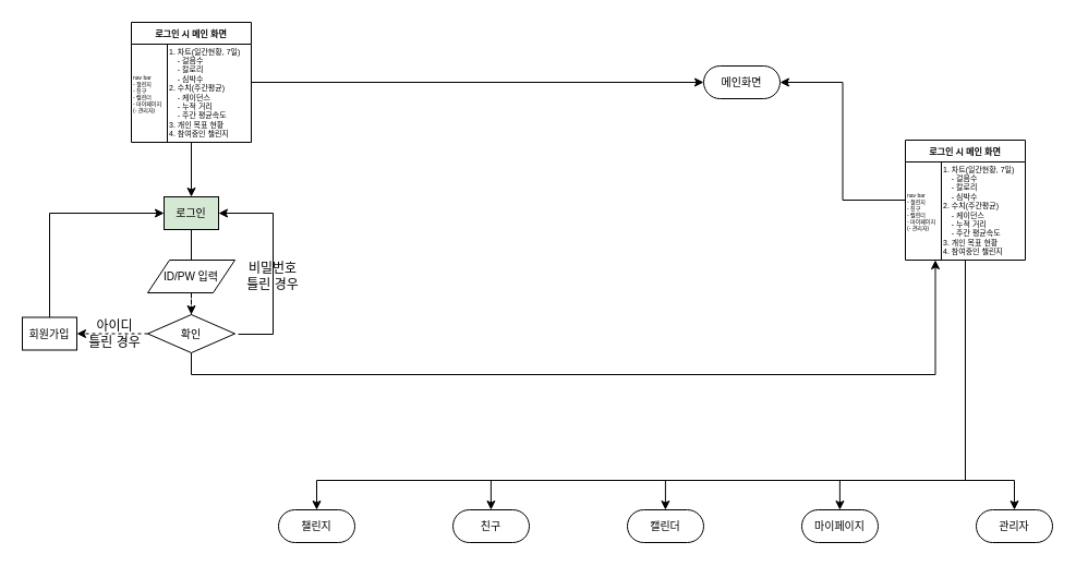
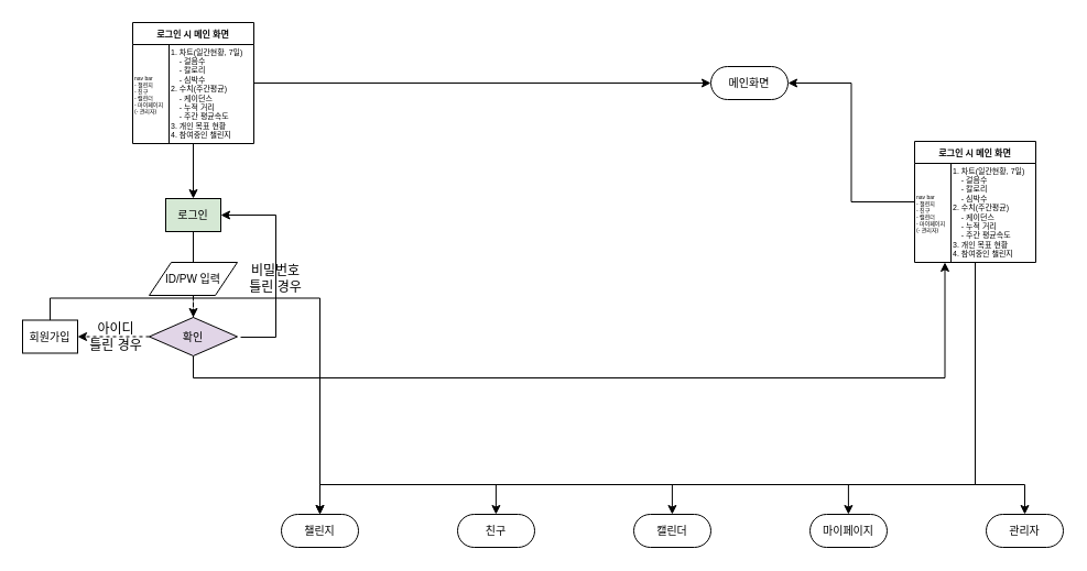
  <mxCell id="0" />
  <mxCell id="1" parent="0" />
  <mxCell id="2" value="&lt;span style=&quot;font-size: 10px;&quot;&gt;메인화면&lt;/span&gt;" style="html=1;dashed=0;whiteSpace=wrap;shape=mxgraph.dfd.start" vertex="1" parent="1"><mxGeometry x="645" y="60" width="70" height="30" as="geometry" /></mxCell>
- <mxCell id="3" style="edgeStyle=orthogonalEdgeStyle;rounded=0;orthogonalLoop=1;jettySize=auto;html=1;exitX=0.5;exitY=0;exitDx=0;exitDy=0;entryX=0;entryY=0.5;entryDx=0;entryDy=0;" edge="1" parent="1" source="4" target="6"><mxGeometry relative="1" as="geometry" /></mxCell>
+ <mxCell id="3" style="edgeStyle=orthogonalEdgeStyle;rounded=0;orthogonalLoop=1;jettySize=auto;html=1;exitX=0.5;exitY=0;exitDx=0;exitDy=0;" edge="1" parent="1" source="4" target="22"><mxGeometry relative="1" as="geometry" /></mxCell>
  <mxCell id="4" value="&lt;font size=&quot;1&quot;&gt;회원가입&lt;/font&gt;" style="rounded=0;whiteSpace=wrap;html=1;" vertex="1" parent="1"><mxGeometry x="20" y="290.5" width="50" height="30" as="geometry" /></mxCell>
  <mxCell id="5" value="" style="edgeStyle=orthogonalEdgeStyle;rounded=0;orthogonalLoop=1;jettySize=auto;html=1;endArrow=none;" edge="1" parent="1" source="6" target="8"><mxGeometry relative="1" as="geometry" /></mxCell>
  <mxCell id="6" value="&lt;font size=&quot;1&quot;&gt;로그인&lt;/font&gt;" style="rounded=0;whiteSpace=wrap;html=1;fillColor=#d5e8d4;" vertex="1" parent="1"><mxGeometry x="150" y="180" width="50" height="30" as="geometry" /></mxCell>
  <mxCell id="7" value="" style="edgeStyle=orthogonalEdgeStyle;rounded=0;orthogonalLoop=1;jettySize=auto;html=1;dashed=1;" edge="1" parent="1" source="8" target="13"><mxGeometry relative="1" as="geometry" /></mxCell>
  <mxCell id="8" value="&lt;font size=&quot;1&quot;&gt;ID/PW 입력&lt;/font&gt;" style="shape=parallelogram;perimeter=parallelogramPerimeter;whiteSpace=wrap;html=1;fixedSize=1;" vertex="1" parent="1"><mxGeometry x="135" y="238" width="80" height="30" as="geometry" /></mxCell>
  <mxCell id="9" value="" style="endArrow=classic;html=1;rounded=0;entryX=1;entryY=0.5;entryDx=0;entryDy=0;exitX=1.038;exitY=0.514;exitDx=0;exitDy=0;exitPerimeter=0;" edge="1" parent="1" source="13" target="6"><mxGeometry width="50" height="50" relative="1" as="geometry"><mxPoint x="714" y="189" as="sourcePoint" /><mxPoint x="684" y="188" as="targetPoint" /><Array as="points"><mxPoint x="250" y="306" /><mxPoint x="250" y="195" /></Array></mxGeometry></mxCell>
  <mxCell id="10" value="비밀번호&lt;div&gt;틀린 경우&lt;/div&gt;" style="text;html=1;align=center;verticalAlign=middle;whiteSpace=wrap;rounded=0;" vertex="1" parent="1"><mxGeometry x="220" y="238" width="60" height="30" as="geometry" /></mxCell>
  <mxCell id="11" style="edgeStyle=orthogonalEdgeStyle;rounded=0;orthogonalLoop=1;jettySize=auto;html=1;exitX=0;exitY=0.5;exitDx=0;exitDy=0;entryX=1;entryY=0.5;entryDx=0;entryDy=0;dashed=1;" edge="1" parent="1" source="13" target="4"><mxGeometry relative="1" as="geometry" /></mxCell>
  <mxCell id="12" style="edgeStyle=orthogonalEdgeStyle;rounded=0;orthogonalLoop=1;jettySize=auto;html=1;exitX=0.5;exitY=1;exitDx=0;exitDy=0;entryX=0.25;entryY=1;entryDx=0;entryDy=0;" edge="1" parent="1" source="13" target="18"><mxGeometry relative="1" as="geometry" /></mxCell>
- <mxCell id="13" value="&lt;font size=&quot;1&quot;&gt;확인&lt;/font&gt;" style="rhombus;whiteSpace=wrap;html=1;" vertex="1" parent="1"><mxGeometry x="135" y="288" width="80" height="35" as="geometry" /></mxCell>
+ <mxCell id="13" value="&lt;font size=&quot;1&quot;&gt;확인&lt;/font&gt;" style="rhombus;whiteSpace=wrap;html=1;fillColor=#e1d5e7;" vertex="1" parent="1"><mxGeometry x="135" y="288" width="80" height="35" as="geometry" /></mxCell>
  <mxCell id="14" value="아이디&lt;div&gt;틀린 경우&lt;/div&gt;" style="text;html=1;align=center;verticalAlign=middle;whiteSpace=wrap;rounded=0;" vertex="1" parent="1"><mxGeometry x="75" y="290.5" width="60" height="30" as="geometry" /></mxCell>
  <mxCell id="15" value="" style="edgeStyle=orthogonalEdgeStyle;rounded=0;orthogonalLoop=1;jettySize=auto;html=1;entryX=1;entryY=0.5;entryDx=0;entryDy=0;entryPerimeter=0;" edge="1" parent="1" source="18" target="2"><mxGeometry relative="1" as="geometry" /></mxCell>
  <mxCell id="16" style="edgeStyle=orthogonalEdgeStyle;rounded=0;orthogonalLoop=1;jettySize=auto;html=1;entryX=0.5;entryY=0.5;entryDx=0;entryDy=-15;entryPerimeter=0;" edge="1" parent="1" source="18" target="23"><mxGeometry relative="1" as="geometry"><mxPoint x="650" y="440" as="targetPoint" /><Array as="points"><mxPoint x="885" y="440" /><mxPoint x="930" y="440" /></Array></mxGeometry></mxCell>
  <mxCell id="17" style="edgeStyle=orthogonalEdgeStyle;rounded=0;orthogonalLoop=1;jettySize=auto;html=1;exitX=0.5;exitY=1;exitDx=0;exitDy=0;" edge="1" parent="1" source="18" target="22"><mxGeometry relative="1" as="geometry"><Array as="points"><mxPoint x="885" y="440" /><mxPoint x="290" y="440" /></Array></mxGeometry></mxCell>
  <mxCell id="18" value="&lt;font style=&quot;font-size: 8px;&quot;&gt;로그인 시 메인 화면&lt;/font&gt;" style="swimlane;whiteSpace=wrap;html=1;startSize=20;" vertex="1" parent="1"><mxGeometry x="830" y="128" width="110" height="110" as="geometry" /></mxCell>
  <mxCell id="19" value="&lt;font style=&quot;font-size: 7px;&quot;&gt;1. 차트(일간현황, 7일)&lt;/font&gt;&lt;div style=&quot;font-size: 7px;&quot;&gt;&lt;font style=&quot;font-size: 7px;&quot;&gt;&amp;nbsp; &amp;nbsp; - 걸음수&lt;/font&gt;&lt;/div&gt;&lt;div style=&quot;font-size: 7px;&quot;&gt;&lt;font style=&quot;font-size: 7px;&quot;&gt;&amp;nbsp; &amp;nbsp; - 칼로리&lt;/font&gt;&lt;/div&gt;&lt;div style=&quot;font-size: 7px;&quot;&gt;&lt;font style=&quot;font-size: 7px;&quot;&gt;&amp;nbsp; &amp;nbsp; - 심박수&lt;/font&gt;&lt;/div&gt;&lt;div style=&quot;font-size: 7px;&quot;&gt;&lt;font style=&quot;font-size: 7px;&quot;&gt;2. 수치(주간평균)&lt;/font&gt;&lt;/div&gt;&lt;div style=&quot;font-size: 7px;&quot;&gt;&lt;font style=&quot;font-size: 7px;&quot;&gt;&amp;nbsp; &amp;nbsp; - 케이던스&lt;/font&gt;&lt;/div&gt;&lt;div style=&quot;font-size: 7px;&quot;&gt;&lt;font style=&quot;font-size: 7px;&quot;&gt;&amp;nbsp; &amp;nbsp; - 누적 거리&lt;/font&gt;&lt;/div&gt;&lt;div style=&quot;font-size: 7px;&quot;&gt;&lt;font style=&quot;font-size: 7px;&quot;&gt;&amp;nbsp; &amp;nbsp; - 주간 평균속도&lt;/font&gt;&lt;/div&gt;&lt;div style=&quot;font-size: 7px;&quot;&gt;&lt;font style=&quot;font-size: 7px;&quot;&gt;3. 개인 목표 현황&lt;/font&gt;&lt;/div&gt;&lt;div style=&quot;font-size: 7px;&quot;&gt;&lt;font style=&quot;font-size: 7px;&quot;&gt;4. 참여중인 챌린지&lt;/font&gt;&lt;/div&gt;" style="text;html=1;align=left;verticalAlign=middle;whiteSpace=wrap;rounded=0;fontSize=7;" vertex="1" parent="18"><mxGeometry x="33" y="23.5" width="80" height="82.5" as="geometry" /></mxCell>
  <mxCell id="20" value="" style="endArrow=none;html=1;rounded=0;" edge="1" parent="18"><mxGeometry width="50" height="50" relative="1" as="geometry"><mxPoint x="33" y="110" as="sourcePoint" /><mxPoint x="33" y="20" as="targetPoint" /></mxGeometry></mxCell>
  <mxCell id="21" value="nav bar&lt;div style=&quot;font-size: 5px;&quot;&gt;- 챌린지&lt;/div&gt;&lt;div style=&quot;font-size: 5px;&quot;&gt;- 친구&lt;/div&gt;&lt;div style=&quot;font-size: 5px;&quot;&gt;- 캘린더&lt;/div&gt;&lt;div style=&quot;font-size: 5px;&quot;&gt;- 마이페이지&lt;/div&gt;&lt;div style=&quot;font-size: 5px;&quot;&gt;(- 관리자)&lt;/div&gt;" style="text;html=1;align=left;verticalAlign=middle;whiteSpace=wrap;rounded=0;fontSize=5;" vertex="1" parent="18"><mxGeometry y="49.75" width="47" height="30" as="geometry" /></mxCell>
  <mxCell id="22" value="&lt;span style=&quot;font-size: 10px;&quot;&gt;챌린지&lt;/span&gt;" style="html=1;dashed=0;whiteSpace=wrap;shape=mxgraph.dfd.start" vertex="1" parent="1"><mxGeometry x="255" y="467" width="70" height="30" as="geometry" /></mxCell>
  <mxCell id="23" value="&lt;span style=&quot;font-size: 10px;&quot;&gt;관리자&lt;/span&gt;" style="html=1;dashed=0;whiteSpace=wrap;shape=mxgraph.dfd.start" vertex="1" parent="1"><mxGeometry x="895" y="467" width="70" height="30" as="geometry" /></mxCell>
  <mxCell id="24" value="&lt;span style=&quot;font-size: 10px;&quot;&gt;마이페이지&lt;/span&gt;" style="html=1;dashed=0;whiteSpace=wrap;shape=mxgraph.dfd.start" vertex="1" parent="1"><mxGeometry x="735" y="467" width="70" height="30" as="geometry" /></mxCell>
  <mxCell id="25" value="&lt;span style=&quot;font-size: 10px;&quot;&gt;캘린더&lt;/span&gt;" style="html=1;dashed=0;whiteSpace=wrap;shape=mxgraph.dfd.start" vertex="1" parent="1"><mxGeometry x="575" y="467" width="70" height="30" as="geometry" /></mxCell>
  <mxCell id="26" value="&lt;span style=&quot;font-size: 10px;&quot;&gt;친구&lt;/span&gt;" style="html=1;dashed=0;whiteSpace=wrap;shape=mxgraph.dfd.start" vertex="1" parent="1"><mxGeometry x="415" y="467" width="70" height="30" as="geometry" /></mxCell>
  <mxCell id="27" value="" style="endArrow=classic;html=1;rounded=0;" edge="1" parent="1"><mxGeometry width="50" height="50" relative="1" as="geometry"><mxPoint x="449.9" y="440" as="sourcePoint" /><mxPoint x="449.9" y="467" as="targetPoint" /></mxGeometry></mxCell>
  <mxCell id="28" value="" style="endArrow=classic;html=1;rounded=0;" edge="1" parent="1"><mxGeometry width="50" height="50" relative="1" as="geometry"><mxPoint x="609.9" y="440" as="sourcePoint" /><mxPoint x="609.9" y="467" as="targetPoint" /></mxGeometry></mxCell>
  <mxCell id="29" value="" style="endArrow=classic;html=1;rounded=0;" edge="1" parent="1"><mxGeometry width="50" height="50" relative="1" as="geometry"><mxPoint x="769.9" y="440" as="sourcePoint" /><mxPoint x="769.9" y="467" as="targetPoint" /></mxGeometry></mxCell>
  <mxCell id="30" style="edgeStyle=orthogonalEdgeStyle;rounded=0;orthogonalLoop=1;jettySize=auto;html=1;exitX=0.5;exitY=1;exitDx=0;exitDy=0;entryX=0.5;entryY=0;entryDx=0;entryDy=0;" edge="1" parent="1" source="31" target="6"><mxGeometry relative="1" as="geometry" /></mxCell>
  <mxCell id="31" value="&lt;font style=&quot;font-size: 8px;&quot;&gt;로그인 시 메인 화면&lt;/font&gt;" style="swimlane;whiteSpace=wrap;html=1;startSize=20;" vertex="1" parent="1"><mxGeometry x="120" y="20" width="110" height="110" as="geometry" /></mxCell>
  <mxCell id="32" value="&lt;font style=&quot;font-size: 7px;&quot;&gt;1. 차트(일간현황, 7일)&lt;/font&gt;&lt;div style=&quot;font-size: 7px;&quot;&gt;&lt;font style=&quot;font-size: 7px;&quot;&gt;&amp;nbsp; &amp;nbsp; - 걸음수&lt;/font&gt;&lt;/div&gt;&lt;div style=&quot;font-size: 7px;&quot;&gt;&lt;font style=&quot;font-size: 7px;&quot;&gt;&amp;nbsp; &amp;nbsp; - 칼로리&lt;/font&gt;&lt;/div&gt;&lt;div style=&quot;font-size: 7px;&quot;&gt;&lt;font style=&quot;font-size: 7px;&quot;&gt;&amp;nbsp; &amp;nbsp; - 심박수&lt;/font&gt;&lt;/div&gt;&lt;div style=&quot;font-size: 7px;&quot;&gt;&lt;font style=&quot;font-size: 7px;&quot;&gt;2. 수치(주간평균)&lt;/font&gt;&lt;/div&gt;&lt;div style=&quot;font-size: 7px;&quot;&gt;&lt;font style=&quot;font-size: 7px;&quot;&gt;&amp;nbsp; &amp;nbsp; - 케이던스&lt;/font&gt;&lt;/div&gt;&lt;div style=&quot;font-size: 7px;&quot;&gt;&lt;font style=&quot;font-size: 7px;&quot;&gt;&amp;nbsp; &amp;nbsp; - 누적 거리&lt;/font&gt;&lt;/div&gt;&lt;div style=&quot;font-size: 7px;&quot;&gt;&lt;font style=&quot;font-size: 7px;&quot;&gt;&amp;nbsp; &amp;nbsp; - 주간 평균속도&lt;/font&gt;&lt;/div&gt;&lt;div style=&quot;font-size: 7px;&quot;&gt;&lt;font style=&quot;font-size: 7px;&quot;&gt;3. 개인 목표 현황&lt;/font&gt;&lt;/div&gt;&lt;div style=&quot;font-size: 7px;&quot;&gt;&lt;font style=&quot;font-size: 7px;&quot;&gt;4. 참여중인 챌린지&lt;/font&gt;&lt;/div&gt;" style="text;html=1;align=left;verticalAlign=middle;whiteSpace=wrap;rounded=0;fontSize=7;" vertex="1" parent="31"><mxGeometry x="33" y="23.5" width="80" height="82.5" as="geometry" /></mxCell>
  <mxCell id="33" value="" style="endArrow=none;html=1;rounded=0;" edge="1" parent="31"><mxGeometry width="50" height="50" relative="1" as="geometry"><mxPoint x="33" y="110" as="sourcePoint" /><mxPoint x="33" y="20" as="targetPoint" /></mxGeometry></mxCell>
  <mxCell id="34" value="nav bar&lt;div style=&quot;font-size: 5px;&quot;&gt;- 챌린지&lt;/div&gt;&lt;div style=&quot;font-size: 5px;&quot;&gt;- 친구&lt;/div&gt;&lt;div style=&quot;font-size: 5px;&quot;&gt;- 캘린더&lt;/div&gt;&lt;div style=&quot;font-size: 5px;&quot;&gt;- 마이페이지&lt;/div&gt;&lt;div style=&quot;font-size: 5px;&quot;&gt;(- 관리자)&lt;/div&gt;" style="text;html=1;align=left;verticalAlign=middle;whiteSpace=wrap;rounded=0;fontSize=5;" vertex="1" parent="31"><mxGeometry y="49.75" width="47" height="30" as="geometry" /></mxCell>
  <mxCell id="35" style="edgeStyle=orthogonalEdgeStyle;rounded=0;orthogonalLoop=1;jettySize=auto;html=1;entryX=0;entryY=0.5;entryDx=0;entryDy=0;entryPerimeter=0;" edge="1" parent="1" source="31" target="2"><mxGeometry relative="1" as="geometry" /></mxCell>
